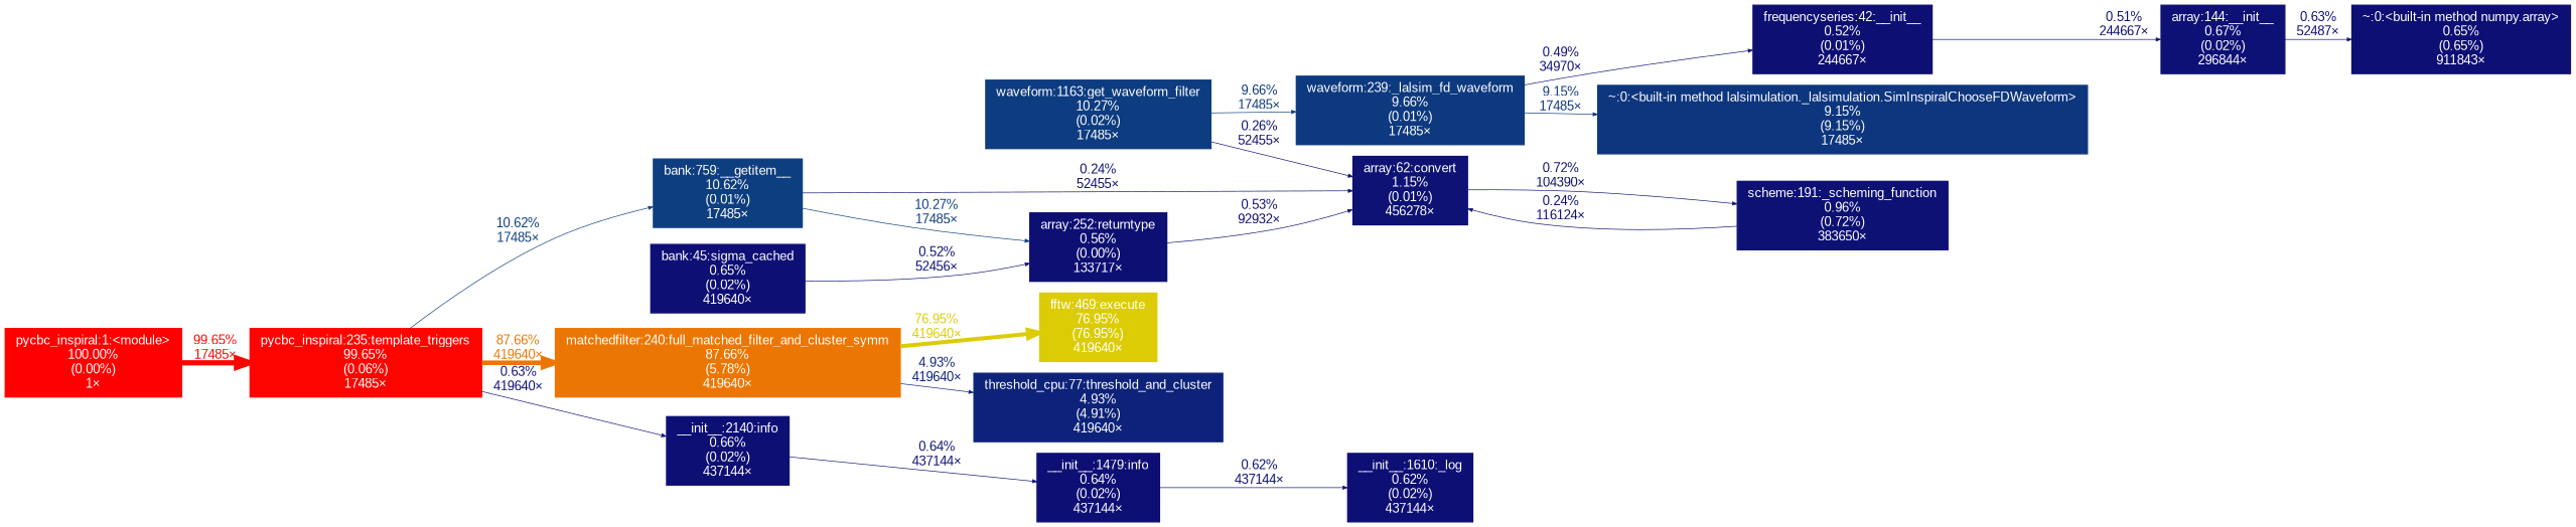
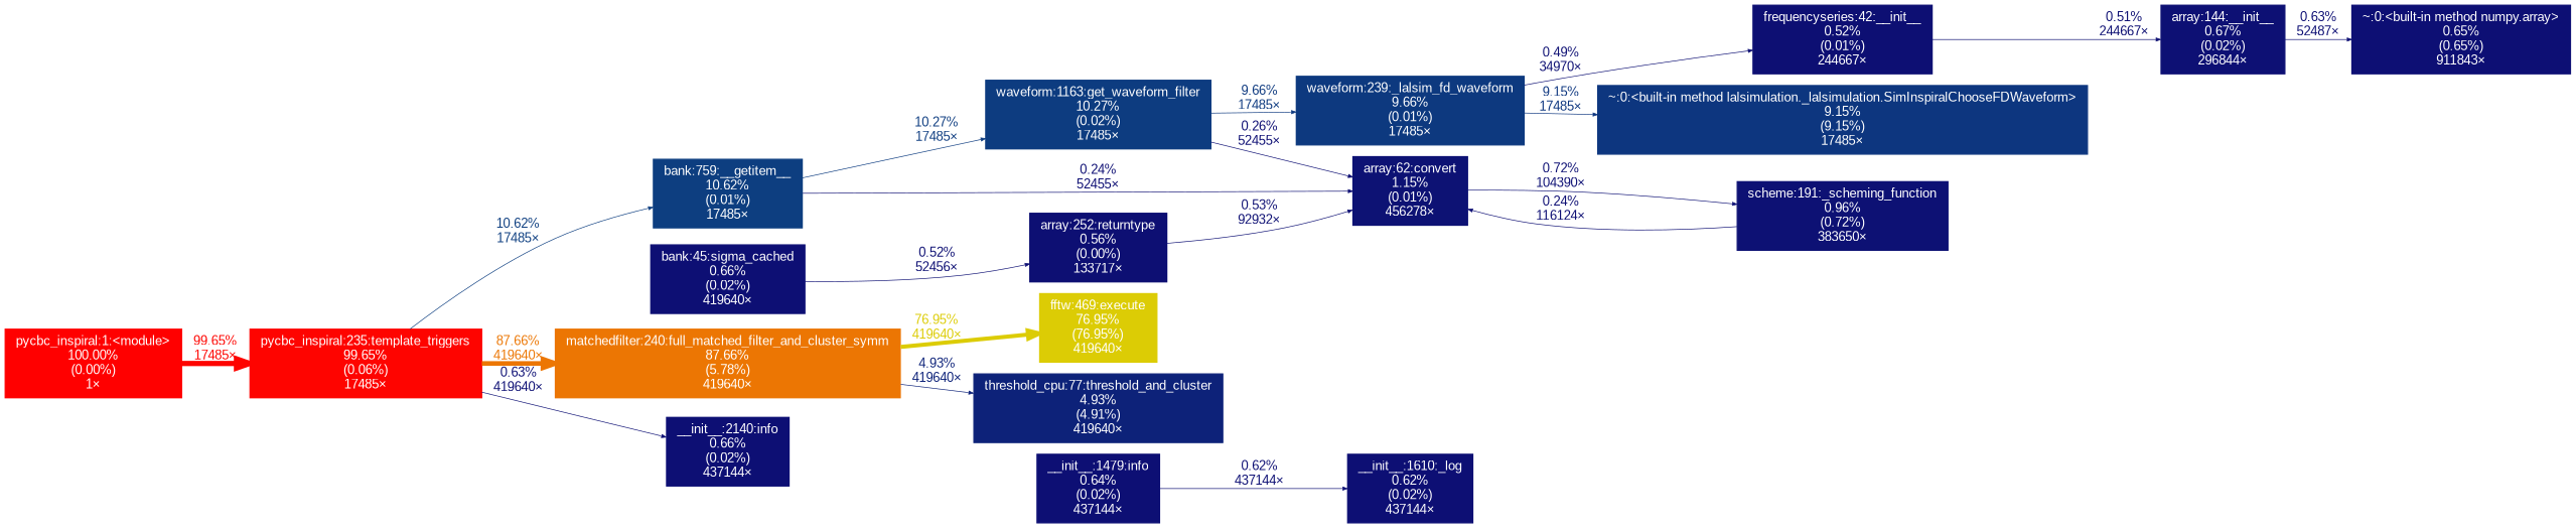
  digraph {
    fontname=Arial
    nodesep=0.125
    rankdir=LR
    ranksep=0.25
    node [color="#0d0f74" fontcolor="#ffffff" fontname=Arial fontsize=10.00 shape=box style=filled]
    edge [arrowsize=0.35 color="#0d0f74" fontcolor="#0d0f74" fontname=Arial fontsize=10.00 labeldistance=0.50 penwidth=0.50]
    n1 [color="#ff0000" height=0 label="pycbc_inspiral:1:<module>\n100.00%\n(0.00%)\n1×" width=0]
    n2 [color="#fe0400" height=0 label="pycbc_inspiral:235:template_triggers\n99.65%\n(0.06%)\n17485×" width=0]
    n3 [color="#0d3e80" height=0 label="bank:759:__getitem__\n10.62%\n(0.01%)\n17485×" width=0]
    n4 [color="#ec7603" height=0 label="matchedfilter:240:full_matched_filter_and_cluster_symm\n87.66%\n(5.78%)\n419640×" width=0]
    n5 [height=0 label="__init__:2140:info\n0.66%\n(0.02%)\n437144×" width=0]
-   n6 [height=0 label="bank:45:sigma_cached\n0.65%\n(0.02%)\n419640×" width=0]
+   n6 [height=0 label="bank:45:sigma_cached\n0.66%\n(0.02%)\n419640×" width=0]
    n7 [color="#0d0f73" height=0 label="array:252:returntype\n0.56%\n(0.00%)\n133717×" width=0]
    n8 [color="#0d1274" height=0 label="array:62:convert\n1.15%\n(0.01%)\n456278×" width=0]
    n9 [color="#0d3c80" height=0 label="waveform:1163:get_waveform_filter\n10.27%\n(0.02%)\n17485×" width=0]
    n10 [color="#0d2279" height=0 label="threshold_cpu:77:threshold_and_cluster\n4.93%\n(4.91%)\n419640×" width=0]
    n11 [color="#dccc05" height=0 label="fftw:469:execute\n76.95%\n(76.95%)\n419640×" width=0]
    n12 [height=0 label="__init__:1479:info\n0.64%\n(0.02%)\n437144×" width=0]
    n13 [height=0 label="~:0:<built-in method numpy.array>\n0.65%\n(0.65%)\n911843×" width=0]
    n14 [color="#0d1174" height=0 label="scheme:191:_scheming_function\n0.96%\n(0.72%)\n383650×" width=0]
    n15 [color="#0d1074" height=0 label="array:144:__init__\n0.67%\n(0.02%)\n296844×" width=0]
    n16 [color="#0d397f" height=0 label="waveform:239:_lalsim_fd_waveform\n9.66%\n(0.01%)\n17485×" width=0]
    n17 [color="#0d0f73" height=0 label="frequencyseries:42:__init__\n0.52%\n(0.01%)\n244667×" width=0]
    n18 [color="#0d367f" height=0 label="~:0:<built-in method lalsimulation._lalsimulation.SimInspiralChooseFDWaveform>\n9.15%\n(9.15%)\n17485×" width=0]
    n19 [height=0 label="__init__:1610:_log\n0.62%\n(0.02%)\n437144×" width=0]
    n1 -> n2 [arrowsize=1.00 color="#fe0400" fontcolor="#fe0400" label="99.65%\n17485×" labeldistance=3.99 penwidth=3.99]
    n2 -> n3 [color="#0d3e80" fontcolor="#0d3e80" label="10.62%\n17485×"]
    n2 -> n4 [arrowsize=0.94 color="#ec7603" fontcolor="#ec7603" label="87.66%\n419640×" labeldistance=3.51 penwidth=3.51]
    n2 -> n5 [label="0.63%\n419640×"]
    n3 -> n8 [color="#0d0e73" fontcolor="#0d0e73" label="0.24%\n52455×"]
-   n3 -> n7 [color="#0d3c80" fontcolor="#0d3c80" label="10.27%\n17485×"]
+   n3 -> n9 [color="#0d3c80" fontcolor="#0d3c80" label="10.27%\n17485×"]
    n4 -> n10 [color="#0d2279" fontcolor="#0d2279" label="4.93%\n419640×"]
    n4 -> n11 [arrowsize=0.88 color="#dccc05" fontcolor="#dccc05" label="76.95%\n419640×" labeldistance=3.08 penwidth=3.08]
-   n5 -> n12 [label="0.64%\n437144×"]
    n6 -> n7 [color="#0d0f73" fontcolor="#0d0f73" label="0.52%\n52456×"]
    n7 -> n8 [color="#0d0f73" fontcolor="#0d0f73" label="0.53%\n92932×"]
    n8 -> n14 [color="#0d1074" fontcolor="#0d1074" label="0.72%\n104390×"]
    n9 -> n8 [color="#0d0e73" fontcolor="#0d0e73" label="0.26%\n52455×"]
    n9 -> n16 [color="#0d397f" fontcolor="#0d397f" label="9.66%\n17485×"]
    n12 -> n19 [label="0.62%\n437144×"]
    n14 -> n8 [color="#0d0e73" fontcolor="#0d0e73" label="0.24%\n116124×"]
    n15 -> n13 [label="0.63%\n52487×"]
    n16 -> n17 [color="#0d0f73" fontcolor="#0d0f73" label="0.49%\n34970×"]
    n16 -> n18 [color="#0d367f" fontcolor="#0d367f" label="9.15%\n17485×"]
    n17 -> n15 [color="#0d0f73" fontcolor="#0d0f73" label="0.51%\n244667×"]
  }
